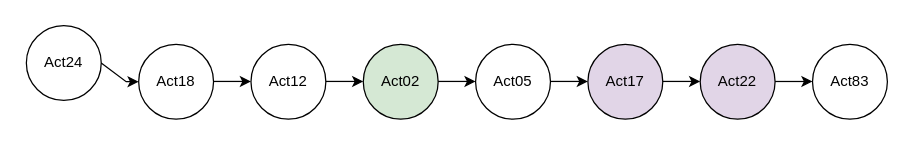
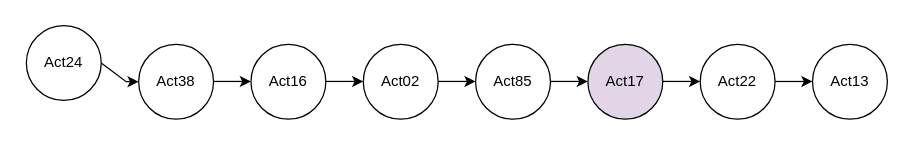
  <mxCell id="0" />
  <mxCell id="1" parent="0" />
  <mxCell id="2" value="Act24" style="ellipse;whiteSpace=wrap;html=1;aspect=fixed;" vertex="1" parent="1"><mxGeometry x="20" y="20" width="60" height="60" as="geometry" /></mxCell>
- <mxCell id="3" value="Act18" style="ellipse;whiteSpace=wrap;html=1;aspect=fixed;" vertex="1" parent="1"><mxGeometry x="110" y="35" width="60" height="60" as="geometry" /></mxCell>
- <mxCell id="4" value="Act12" style="ellipse;whiteSpace=wrap;html=1;aspect=fixed;" vertex="1" parent="1"><mxGeometry x="200" y="35" width="60" height="60" as="geometry" /></mxCell>
- <mxCell id="5" value="Act02" style="ellipse;whiteSpace=wrap;html=1;aspect=fixed;fillColor=#d5e8d4;" vertex="1" parent="1"><mxGeometry x="290" y="35" width="60" height="60" as="geometry" /></mxCell>
- <mxCell id="6" value="Act05" style="ellipse;whiteSpace=wrap;html=1;aspect=fixed;" vertex="1" parent="1"><mxGeometry x="380" y="35" width="60" height="60" as="geometry" /></mxCell>
+ <mxCell id="3" value="Act38" style="ellipse;whiteSpace=wrap;html=1;aspect=fixed;" vertex="1" parent="1"><mxGeometry x="110" y="35" width="60" height="60" as="geometry" /></mxCell>
+ <mxCell id="4" value="Act16" style="ellipse;whiteSpace=wrap;html=1;aspect=fixed;" vertex="1" parent="1"><mxGeometry x="200" y="35" width="60" height="60" as="geometry" /></mxCell>
+ <mxCell id="5" value="Act02" style="ellipse;whiteSpace=wrap;html=1;aspect=fixed;" vertex="1" parent="1"><mxGeometry x="290" y="35" width="60" height="60" as="geometry" /></mxCell>
+ <mxCell id="6" value="Act85" style="ellipse;whiteSpace=wrap;html=1;aspect=fixed;" vertex="1" parent="1"><mxGeometry x="380" y="35" width="60" height="60" as="geometry" /></mxCell>
  <mxCell id="7" value="Act17" style="ellipse;whiteSpace=wrap;html=1;aspect=fixed;fillColor=#e1d5e7;" vertex="1" parent="1"><mxGeometry x="470" y="35" width="60" height="60" as="geometry" /></mxCell>
- <mxCell id="8" value="Act22" style="ellipse;whiteSpace=wrap;html=1;aspect=fixed;fillColor=#e1d5e7;" vertex="1" parent="1"><mxGeometry x="560" y="35" width="60" height="60" as="geometry" /></mxCell>
- <mxCell id="9" value="Act83" style="ellipse;whiteSpace=wrap;html=1;aspect=fixed;" vertex="1" parent="1"><mxGeometry x="650" y="35" width="60" height="60" as="geometry" /></mxCell>
+ <mxCell id="8" value="Act22" style="ellipse;whiteSpace=wrap;html=1;aspect=fixed;" vertex="1" parent="1"><mxGeometry x="560" y="35" width="60" height="60" as="geometry" /></mxCell>
+ <mxCell id="9" value="Act13" style="ellipse;whiteSpace=wrap;html=1;aspect=fixed;" vertex="1" parent="1"><mxGeometry x="650" y="35" width="60" height="60" as="geometry" /></mxCell>
  <mxCell id="10" value="" style="endArrow=classic;html=1;rounded=0;exitX=1;exitY=0.5;exitDx=0;exitDy=0;" edge="1" parent="1" source="2"><mxGeometry width="50" height="50" relative="1" as="geometry"><mxPoint x="210" y="105" as="sourcePoint" /><mxPoint x="110" y="65" as="targetPoint" /><Array as="points"><mxPoint x="100" y="65" /></Array></mxGeometry></mxCell>
  <mxCell id="11" value="" style="endArrow=classic;html=1;rounded=0;exitX=1;exitY=0.5;exitDx=0;exitDy=0;" edge="1" parent="1"><mxGeometry width="50" height="50" relative="1" as="geometry"><mxPoint x="170" y="64.76" as="sourcePoint" /><mxPoint x="200" y="64.76" as="targetPoint" /><Array as="points"><mxPoint x="190" y="64.76" /></Array></mxGeometry></mxCell>
  <mxCell id="12" value="" style="endArrow=classic;html=1;rounded=0;exitX=1;exitY=0.5;exitDx=0;exitDy=0;" edge="1" parent="1"><mxGeometry width="50" height="50" relative="1" as="geometry"><mxPoint x="260" y="64.76" as="sourcePoint" /><mxPoint x="290" y="64.76" as="targetPoint" /><Array as="points"><mxPoint x="280" y="64.76" /></Array></mxGeometry></mxCell>
  <mxCell id="13" value="" style="endArrow=classic;html=1;rounded=0;exitX=1;exitY=0.5;exitDx=0;exitDy=0;" edge="1" parent="1"><mxGeometry width="50" height="50" relative="1" as="geometry"><mxPoint x="350" y="64.76" as="sourcePoint" /><mxPoint x="380" y="64.76" as="targetPoint" /><Array as="points"><mxPoint x="370" y="64.76" /></Array></mxGeometry></mxCell>
  <mxCell id="14" value="" style="endArrow=classic;html=1;rounded=0;exitX=1;exitY=0.5;exitDx=0;exitDy=0;" edge="1" parent="1"><mxGeometry width="50" height="50" relative="1" as="geometry"><mxPoint x="440" y="64.76" as="sourcePoint" /><mxPoint x="470" y="64.76" as="targetPoint" /><Array as="points"><mxPoint x="460" y="64.76" /></Array></mxGeometry></mxCell>
  <mxCell id="15" value="" style="endArrow=classic;html=1;rounded=0;exitX=1;exitY=0.5;exitDx=0;exitDy=0;" edge="1" parent="1"><mxGeometry width="50" height="50" relative="1" as="geometry"><mxPoint x="530" y="64.76" as="sourcePoint" /><mxPoint x="560" y="64.76" as="targetPoint" /><Array as="points"><mxPoint x="550" y="64.76" /></Array></mxGeometry></mxCell>
  <mxCell id="16" value="" style="endArrow=classic;html=1;rounded=0;exitX=1;exitY=0.5;exitDx=0;exitDy=0;" edge="1" parent="1"><mxGeometry width="50" height="50" relative="1" as="geometry"><mxPoint x="620" y="64.8" as="sourcePoint" /><mxPoint x="650" y="64.8" as="targetPoint" /><Array as="points"><mxPoint x="640" y="64.8" /></Array></mxGeometry></mxCell>
